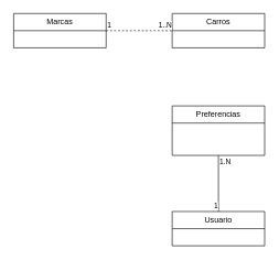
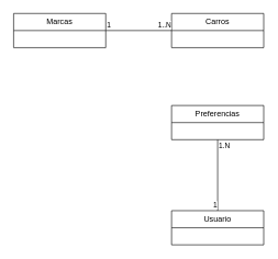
  <mxCell id="0" />
  <mxCell id="1" parent="0" />
  <mxCell id="2" value="Marcas" style="swimlane;fontStyle=0;childLayout=stackLayout;horizontal=1;startSize=26;fillColor=none;horizontalStack=0;resizeParent=1;resizeParentMax=0;resizeLast=0;collapsible=1;marginBottom=0;whiteSpace=wrap;html=1;" vertex="1" parent="1"><mxGeometry x="20" y="20" width="140" height="52" as="geometry" /></mxCell>
  <mxCell id="3" value="Carros" style="swimlane;fontStyle=0;childLayout=stackLayout;horizontal=1;startSize=26;fillColor=none;horizontalStack=0;resizeParent=1;resizeParentMax=0;resizeLast=0;collapsible=1;marginBottom=0;whiteSpace=wrap;html=1;" vertex="1" parent="1"><mxGeometry x="260" y="20" width="140" height="52" as="geometry" /></mxCell>
- <mxCell id="4" value="Preferencias" style="swimlane;fontStyle=0;childLayout=stackLayout;horizontal=1;startSize=26;fillColor=none;horizontalStack=0;resizeParent=1;resizeParentMax=0;resizeLast=0;collapsible=1;marginBottom=0;whiteSpace=wrap;html=1;" vertex="1" parent="1"><mxGeometry x="260" y="160" width="140" height="75" as="geometry" /></mxCell>
+ <mxCell id="4" value="Preferencias" style="swimlane;fontStyle=0;childLayout=stackLayout;horizontal=1;startSize=26;fillColor=none;horizontalStack=0;resizeParent=1;resizeParentMax=0;resizeLast=0;collapsible=1;marginBottom=0;whiteSpace=wrap;html=1;" vertex="1" parent="1"><mxGeometry x="260" y="160" width="140" height="52" as="geometry" /></mxCell>
  <mxCell id="5" value="Usuario" style="swimlane;fontStyle=0;childLayout=stackLayout;horizontal=1;startSize=26;fillColor=none;horizontalStack=0;resizeParent=1;resizeParentMax=0;resizeLast=0;collapsible=1;marginBottom=0;whiteSpace=wrap;html=1;" vertex="1" parent="1"><mxGeometry x="260" y="320" width="140" height="52" as="geometry" /></mxCell>
- <mxCell id="6" value="" style="endArrow=none;html=1;edgeStyle=orthogonalEdgeStyle;rounded=0;dashed=1;" edge="1" parent="1" source="2" target="3"><mxGeometry relative="1" as="geometry"><mxPoint x="220" y="170" as="sourcePoint" /><mxPoint x="380" y="170" as="targetPoint" /></mxGeometry></mxCell>
+ <mxCell id="6" value="" style="endArrow=none;html=1;edgeStyle=orthogonalEdgeStyle;rounded=0;" edge="1" parent="1" source="2" target="3"><mxGeometry relative="1" as="geometry"><mxPoint x="220" y="170" as="sourcePoint" /><mxPoint x="380" y="170" as="targetPoint" /></mxGeometry></mxCell>
  <mxCell id="7" value="1" style="edgeLabel;resizable=0;html=1;align=left;verticalAlign=bottom;" connectable="0" vertex="1" parent="6"><mxGeometry x="-1" relative="1" as="geometry" /></mxCell>
  <mxCell id="8" value="1..N" style="edgeLabel;resizable=0;html=1;align=right;verticalAlign=bottom;" connectable="0" vertex="1" parent="6"><mxGeometry x="1" relative="1" as="geometry" /></mxCell>
  <mxCell id="9" value="" style="endArrow=none;html=1;edgeStyle=orthogonalEdgeStyle;rounded=0;" edge="1" parent="1" source="4" target="5"><mxGeometry relative="1" as="geometry"><mxPoint x="330" y="180" as="sourcePoint" /><mxPoint x="380" y="170" as="targetPoint" /></mxGeometry></mxCell>
  <mxCell id="10" value="1.N" style="edgeLabel;resizable=0;html=1;align=left;verticalAlign=bottom;" connectable="0" vertex="1" parent="9"><mxGeometry x="-1" relative="1" as="geometry"><mxPoint y="18" as="offset" /></mxGeometry></mxCell>
  <mxCell id="11" value="1" style="edgeLabel;resizable=0;html=1;align=right;verticalAlign=bottom;" connectable="0" vertex="1" parent="9"><mxGeometry x="1" relative="1" as="geometry" /></mxCell>
